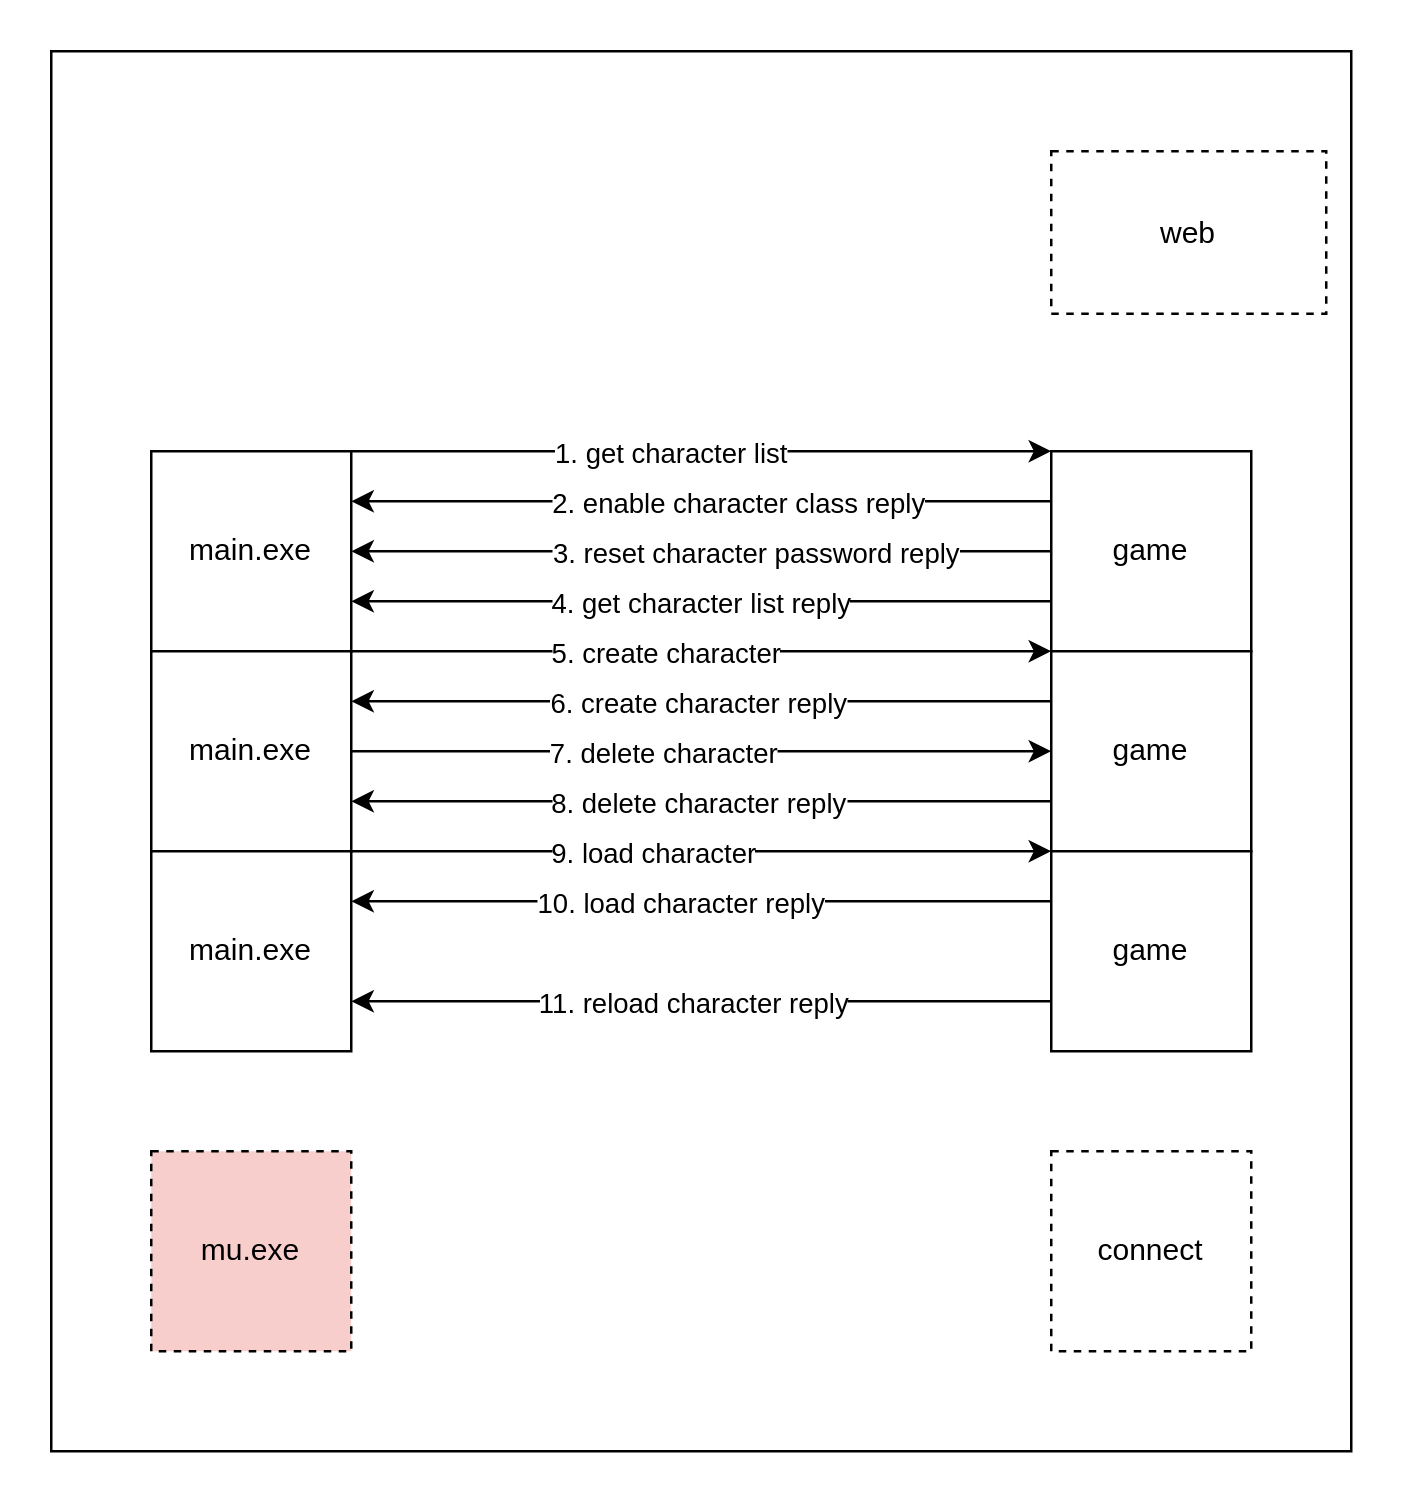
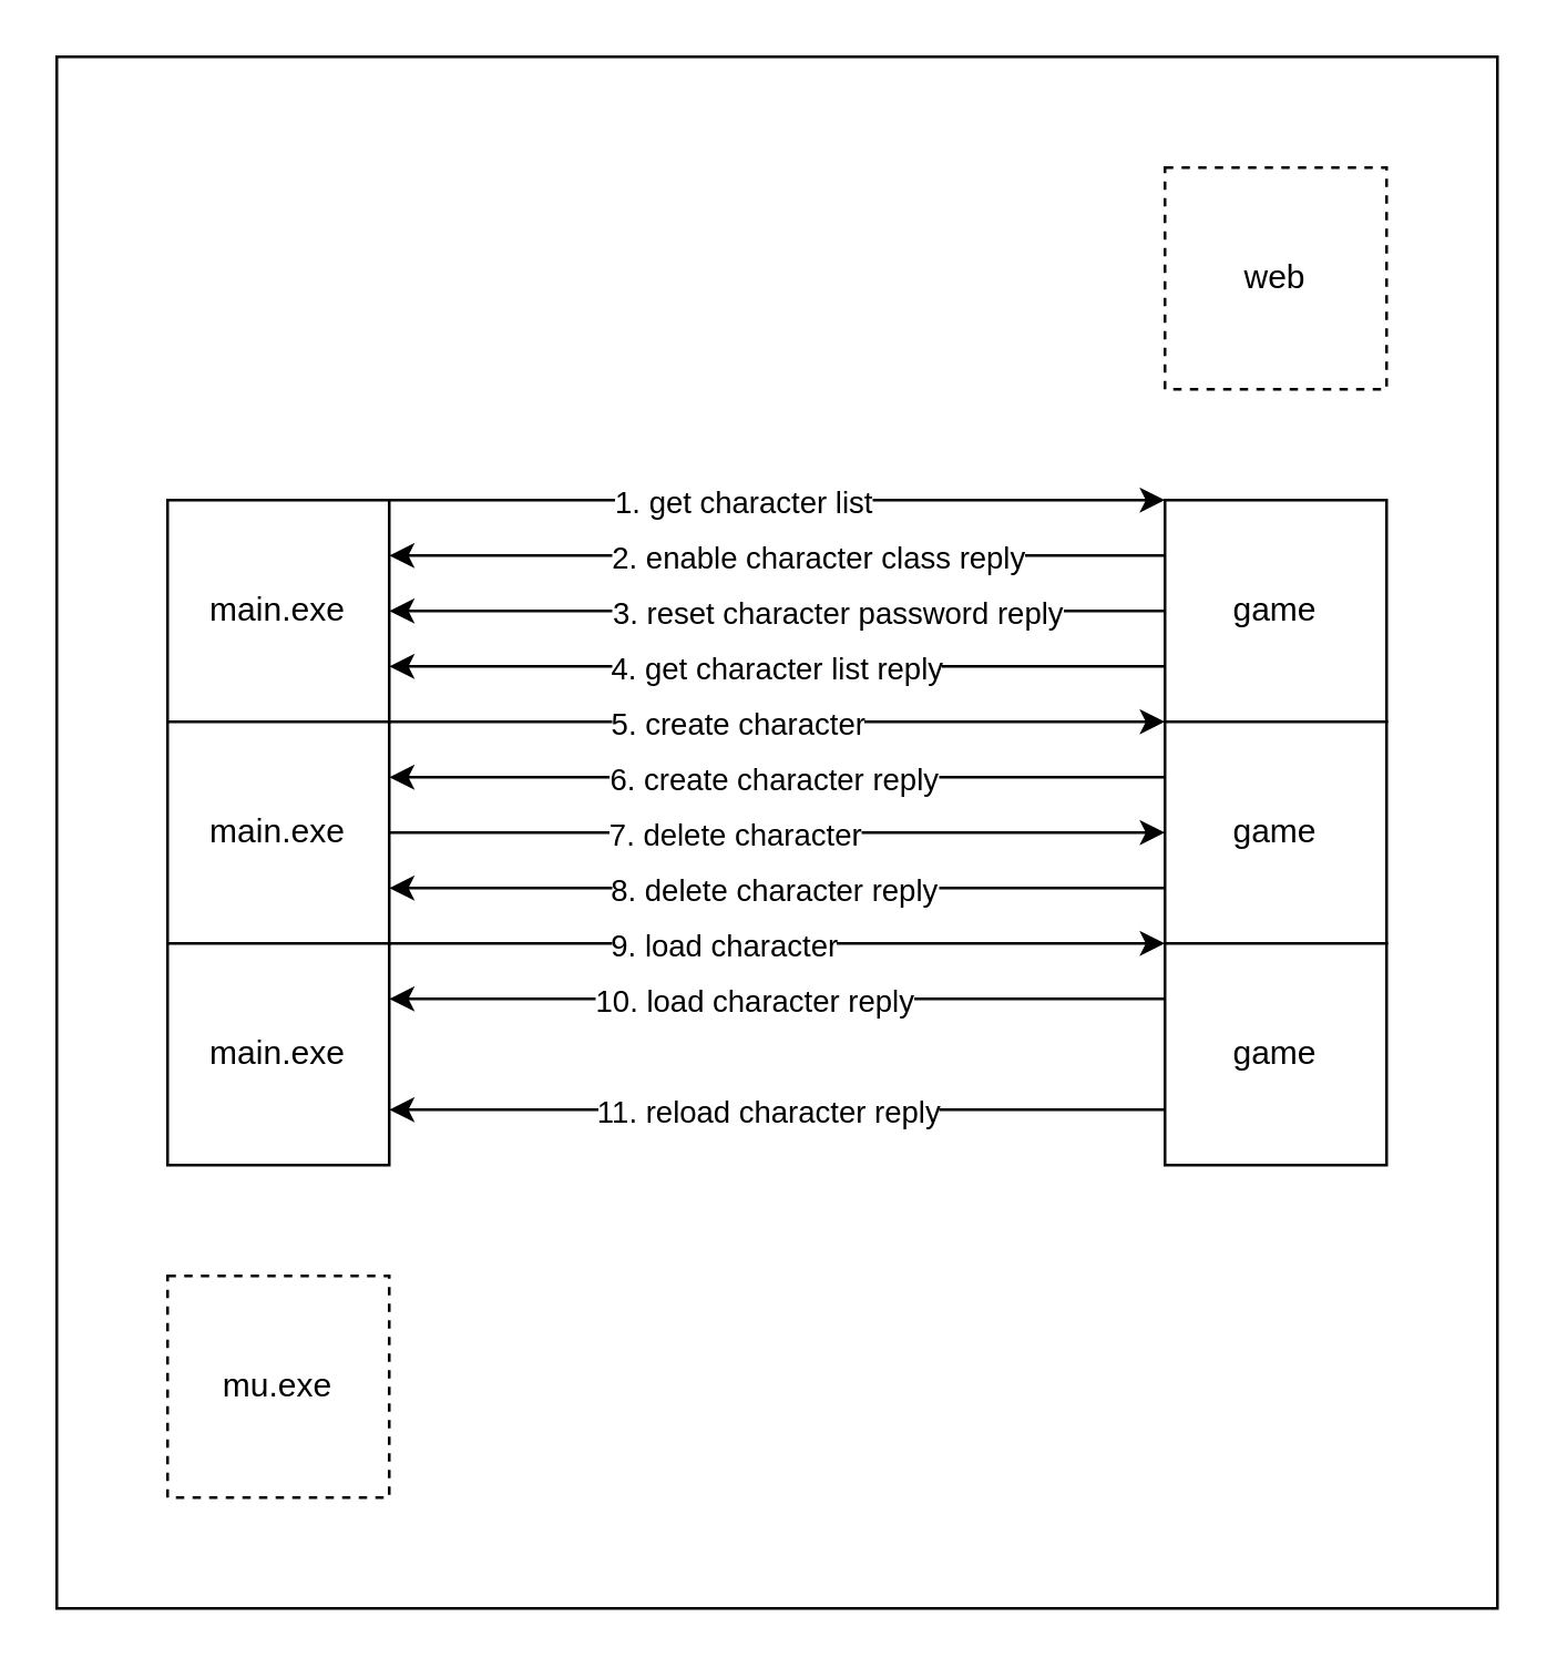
  <mxCell id="0" />
  <mxCell id="1" parent="0" />
  <mxCell id="2" value="" style="rounded=0;whiteSpace=wrap;html=1;" parent="1" vertex="1"><mxGeometry x="20" y="20" width="520" height="560" as="geometry" /></mxCell>
  <mxCell id="3" value="main.exe" style="rounded=0;whiteSpace=wrap;html=1;" parent="1" vertex="1"><mxGeometry x="60" y="180" width="80" height="80" as="geometry" /></mxCell>
  <mxCell id="4" value="game" style="rounded=0;whiteSpace=wrap;html=1;" parent="1" vertex="1"><mxGeometry x="420" y="180" width="80" height="80" as="geometry" /></mxCell>
  <mxCell id="5" value="" style="endArrow=classic;html=1;rounded=0;entryX=0;entryY=0;entryDx=0;entryDy=0;exitX=1;exitY=0;exitDx=0;exitDy=0;" parent="1" source="3" target="4" edge="1"><mxGeometry width="50" height="50" relative="1" as="geometry"><mxPoint x="240" y="100" as="sourcePoint" /><mxPoint x="290" y="50" as="targetPoint" /></mxGeometry></mxCell>
  <mxCell id="6" value="1. get character list" style="edgeLabel;html=1;align=center;verticalAlign=middle;resizable=0;points=[];" parent="5" vertex="1" connectable="0"><mxGeometry x="-0.233" y="-2" relative="1" as="geometry"><mxPoint x="20" y="-2" as="offset" /></mxGeometry></mxCell>
  <mxCell id="7" value="" style="endArrow=classic;html=1;rounded=0;exitX=0;exitY=0.75;exitDx=0;exitDy=0;entryX=1;entryY=0.75;entryDx=0;entryDy=0;" parent="1" source="4" target="3" edge="1"><mxGeometry width="50" height="50" relative="1" as="geometry"><mxPoint x="240" y="100" as="sourcePoint" /><mxPoint x="290" y="50" as="targetPoint" /></mxGeometry></mxCell>
  <mxCell id="8" value="4. get character list reply" style="edgeLabel;html=1;align=center;verticalAlign=middle;resizable=0;points=[];" parent="7" vertex="1" connectable="0"><mxGeometry x="0.141" relative="1" as="geometry"><mxPoint x="19" as="offset" /></mxGeometry></mxCell>
  <mxCell id="9" value="" style="endArrow=classic;html=1;rounded=0;entryX=0;entryY=1;entryDx=0;entryDy=0;exitX=1;exitY=1;exitDx=0;exitDy=0;" parent="1" source="3" target="4" edge="1"><mxGeometry width="50" height="50" relative="1" as="geometry"><mxPoint x="240" y="100" as="sourcePoint" /><mxPoint x="290" y="50" as="targetPoint" /></mxGeometry></mxCell>
  <mxCell id="10" value="5. create character" style="edgeLabel;html=1;align=center;verticalAlign=middle;resizable=0;points=[];" parent="9" vertex="1" connectable="0"><mxGeometry x="-0.25" y="-1" relative="1" as="geometry"><mxPoint x="20" y="-1" as="offset" /></mxGeometry></mxCell>
  <mxCell id="11" value="" style="endArrow=classic;html=1;rounded=0;exitX=0;exitY=0.25;exitDx=0;exitDy=0;entryX=1;entryY=0.25;entryDx=0;entryDy=0;" parent="1" source="14" target="13" edge="1"><mxGeometry width="50" height="50" relative="1" as="geometry"><mxPoint x="240" y="100" as="sourcePoint" /><mxPoint x="220" y="330" as="targetPoint" /></mxGeometry></mxCell>
  <mxCell id="12" value="6. create character reply" style="edgeLabel;html=1;align=center;verticalAlign=middle;resizable=0;points=[];" parent="11" vertex="1" connectable="0"><mxGeometry x="0.187" y="-1" relative="1" as="geometry"><mxPoint x="24" y="1" as="offset" /></mxGeometry></mxCell>
  <mxCell id="13" value="main.exe" style="rounded=0;whiteSpace=wrap;html=1;" parent="1" vertex="1"><mxGeometry x="60" y="260" width="80" height="80" as="geometry" /></mxCell>
  <mxCell id="14" value="game" style="rounded=0;whiteSpace=wrap;html=1;" parent="1" vertex="1"><mxGeometry x="420" y="260" width="80" height="80" as="geometry" /></mxCell>
  <mxCell id="15" value="" style="endArrow=classic;html=1;rounded=0;exitX=1;exitY=0.5;exitDx=0;exitDy=0;entryX=0;entryY=0.5;entryDx=0;entryDy=0;" parent="1" source="13" target="14" edge="1"><mxGeometry width="50" height="50" relative="1" as="geometry"><mxPoint x="150" y="280" as="sourcePoint" /><mxPoint x="370" y="280" as="targetPoint" /></mxGeometry></mxCell>
  <mxCell id="16" value="7. delete character" style="edgeLabel;html=1;align=center;verticalAlign=middle;resizable=0;points=[];" parent="15" vertex="1" connectable="0"><mxGeometry x="-0.25" y="-1" relative="1" as="geometry"><mxPoint x="19" y="-1" as="offset" /></mxGeometry></mxCell>
  <mxCell id="17" value="" style="endArrow=classic;html=1;rounded=0;exitX=0;exitY=0.75;exitDx=0;exitDy=0;entryX=1;entryY=0.75;entryDx=0;entryDy=0;" parent="1" source="14" target="13" edge="1"><mxGeometry width="50" height="50" relative="1" as="geometry"><mxPoint x="390" y="270" as="sourcePoint" /><mxPoint x="150" y="270" as="targetPoint" /></mxGeometry></mxCell>
  <mxCell id="18" value="8. delete character reply" style="edgeLabel;html=1;align=center;verticalAlign=middle;resizable=0;points=[];" parent="17" vertex="1" connectable="0"><mxGeometry x="0.187" y="-1" relative="1" as="geometry"><mxPoint x="24" y="1" as="offset" /></mxGeometry></mxCell>
  <mxCell id="19" value="" style="endArrow=classic;html=1;rounded=0;entryX=1;entryY=0.25;entryDx=0;entryDy=0;exitX=0;exitY=0.25;exitDx=0;exitDy=0;" parent="1" source="4" target="3" edge="1"><mxGeometry width="50" height="50" relative="1" as="geometry"><mxPoint x="370" y="220" as="sourcePoint" /><mxPoint x="150" y="219.66" as="targetPoint" /></mxGeometry></mxCell>
  <mxCell id="20" value="2. enable character class reply" style="edgeLabel;html=1;align=center;verticalAlign=middle;resizable=0;points=[];" parent="19" vertex="1" connectable="0"><mxGeometry x="0.141" relative="1" as="geometry"><mxPoint x="34" as="offset" /></mxGeometry></mxCell>
  <mxCell id="21" value="" style="endArrow=classic;html=1;rounded=0;entryX=1;entryY=0.5;entryDx=0;entryDy=0;exitX=0;exitY=0.5;exitDx=0;exitDy=0;" parent="1" source="4" target="3" edge="1"><mxGeometry width="50" height="50" relative="1" as="geometry"><mxPoint x="390" y="210" as="sourcePoint" /><mxPoint x="150" y="210" as="targetPoint" /></mxGeometry></mxCell>
  <mxCell id="22" value="3. reset character password reply" style="edgeLabel;html=1;align=center;verticalAlign=middle;resizable=0;points=[];" parent="21" vertex="1" connectable="0"><mxGeometry x="0.141" relative="1" as="geometry"><mxPoint x="41" as="offset" /></mxGeometry></mxCell>
  <mxCell id="23" value="main.exe" style="rounded=0;whiteSpace=wrap;html=1;" parent="1" vertex="1"><mxGeometry x="60" y="340" width="80" height="80" as="geometry" /></mxCell>
  <mxCell id="24" value="game" style="rounded=0;whiteSpace=wrap;html=1;" parent="1" vertex="1"><mxGeometry x="420" y="340" width="80" height="80" as="geometry" /></mxCell>
  <mxCell id="25" value="" style="endArrow=classic;html=1;rounded=0;exitX=1;exitY=0;exitDx=0;exitDy=0;entryX=0;entryY=0;entryDx=0;entryDy=0;" parent="1" source="23" target="24" edge="1"><mxGeometry width="50" height="50" relative="1" as="geometry"><mxPoint x="220" y="350" as="sourcePoint" /><mxPoint x="270" y="300" as="targetPoint" /></mxGeometry></mxCell>
  <mxCell id="26" value="9. load character" style="edgeLabel;html=1;align=center;verticalAlign=middle;resizable=0;points=[];" parent="25" vertex="1" connectable="0"><mxGeometry x="-0.236" y="-3" relative="1" as="geometry"><mxPoint x="13" y="-3" as="offset" /></mxGeometry></mxCell>
  <mxCell id="27" value="" style="endArrow=classic;html=1;rounded=0;exitX=0;exitY=0.25;exitDx=0;exitDy=0;entryX=1;entryY=0.25;entryDx=0;entryDy=0;" parent="1" source="24" target="23" edge="1"><mxGeometry width="50" height="50" relative="1" as="geometry"><mxPoint x="360" y="360" as="sourcePoint" /><mxPoint x="150" y="360" as="targetPoint" /></mxGeometry></mxCell>
  <mxCell id="28" value="10. load character reply" style="edgeLabel;html=1;align=center;verticalAlign=middle;resizable=0;points=[];" parent="27" vertex="1" connectable="0"><mxGeometry x="0.187" y="-1" relative="1" as="geometry"><mxPoint x="17" y="1" as="offset" /></mxGeometry></mxCell>
  <mxCell id="29" value="" style="endArrow=classic;html=1;rounded=0;exitX=0;exitY=0.75;exitDx=0;exitDy=0;entryX=1;entryY=0.75;entryDx=0;entryDy=0;" parent="1" source="24" target="23" edge="1"><mxGeometry width="50" height="50" relative="1" as="geometry"><mxPoint x="390" y="370" as="sourcePoint" /><mxPoint x="150" y="370" as="targetPoint" /></mxGeometry></mxCell>
  <mxCell id="30" value="11. reload character reply" style="edgeLabel;html=1;align=center;verticalAlign=middle;resizable=0;points=[];" parent="29" vertex="1" connectable="0"><mxGeometry x="0.187" y="-1" relative="1" as="geometry"><mxPoint x="22" y="1" as="offset" /></mxGeometry></mxCell>
- <mxCell id="31" value="mu.exe" style="rounded=0;whiteSpace=wrap;html=1;dashed=1;fillColor=#f8cecc;" vertex="1" parent="1"><mxGeometry x="60" y="460" width="80" height="80" as="geometry" /></mxCell>
- <mxCell id="32" value="connect" style="rounded=0;whiteSpace=wrap;html=1;dashed=1;" vertex="1" parent="1"><mxGeometry x="420" y="460" width="80" height="80" as="geometry" /></mxCell>
- <mxCell id="33" value="web" style="rounded=0;whiteSpace=wrap;html=1;dashed=1;" vertex="1" parent="1"><mxGeometry x="420" y="60" width="110" height="65" as="geometry" /></mxCell>
+ <mxCell id="31" value="mu.exe" style="rounded=0;whiteSpace=wrap;html=1;dashed=1;" vertex="1" parent="1"><mxGeometry x="60" y="460" width="80" height="80" as="geometry" /></mxCell>
+ <mxCell id="33" value="web" style="rounded=0;whiteSpace=wrap;html=1;dashed=1;" vertex="1" parent="1"><mxGeometry x="420" y="60" width="80" height="80" as="geometry" /></mxCell>
